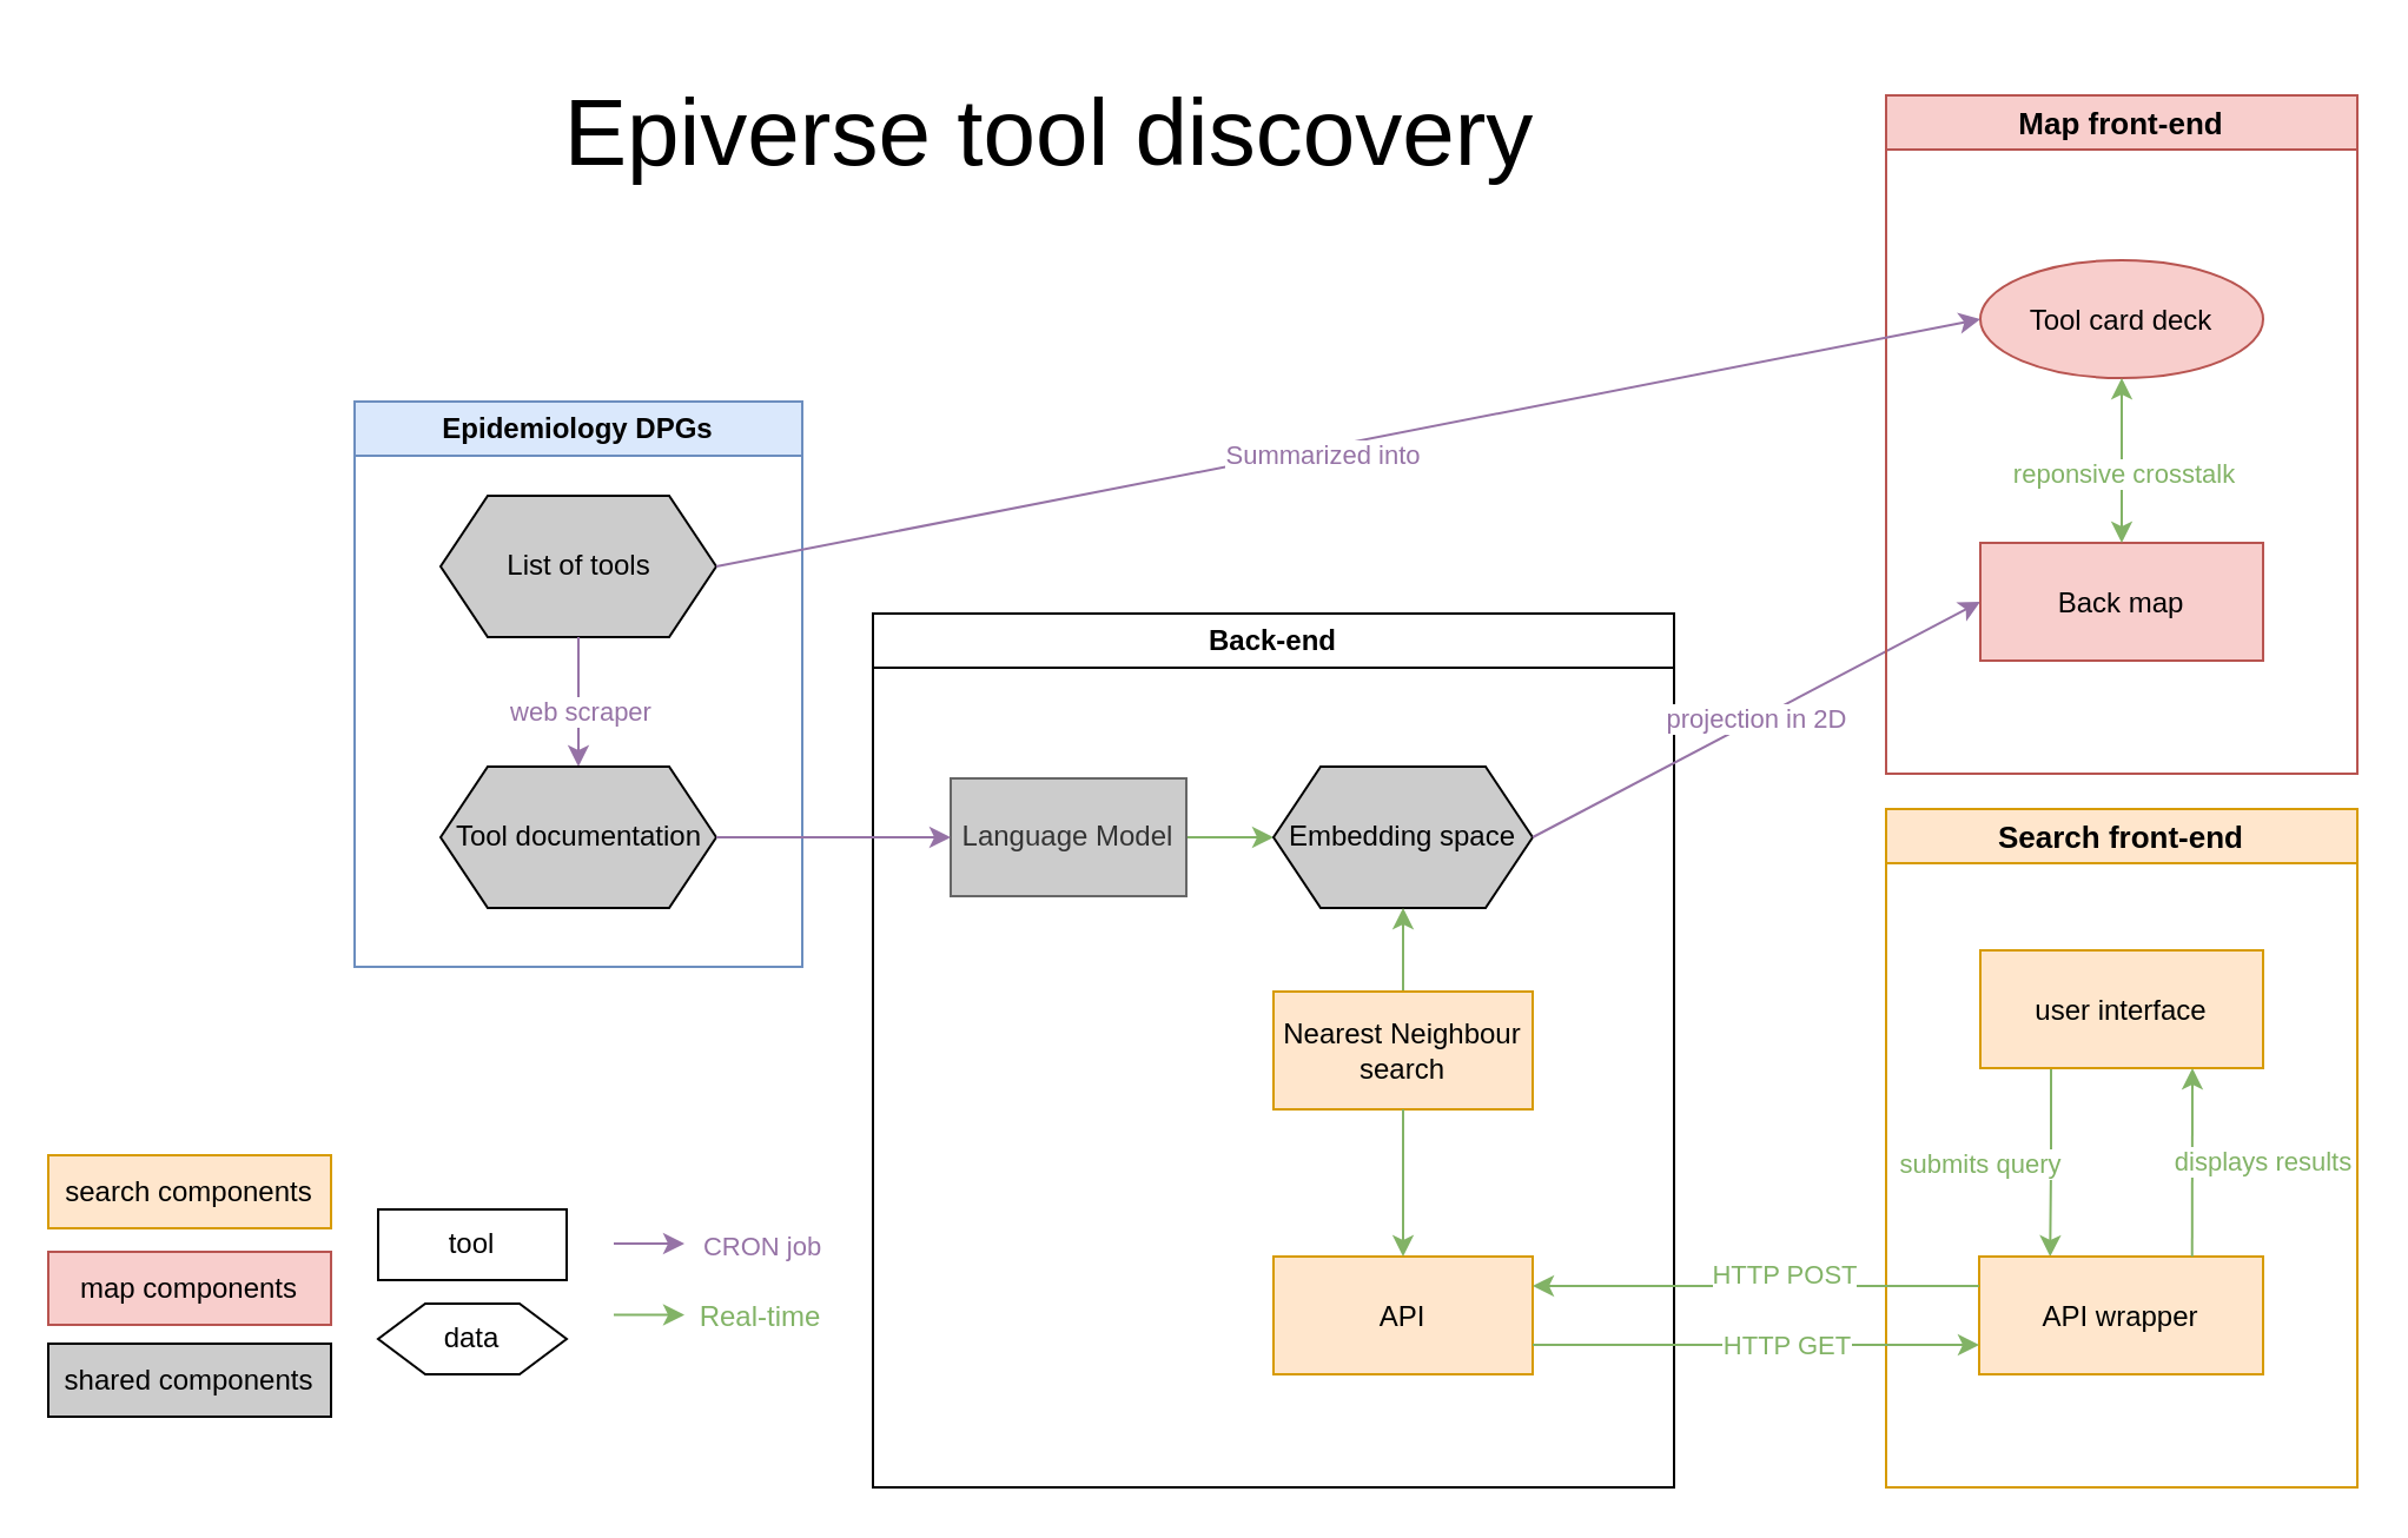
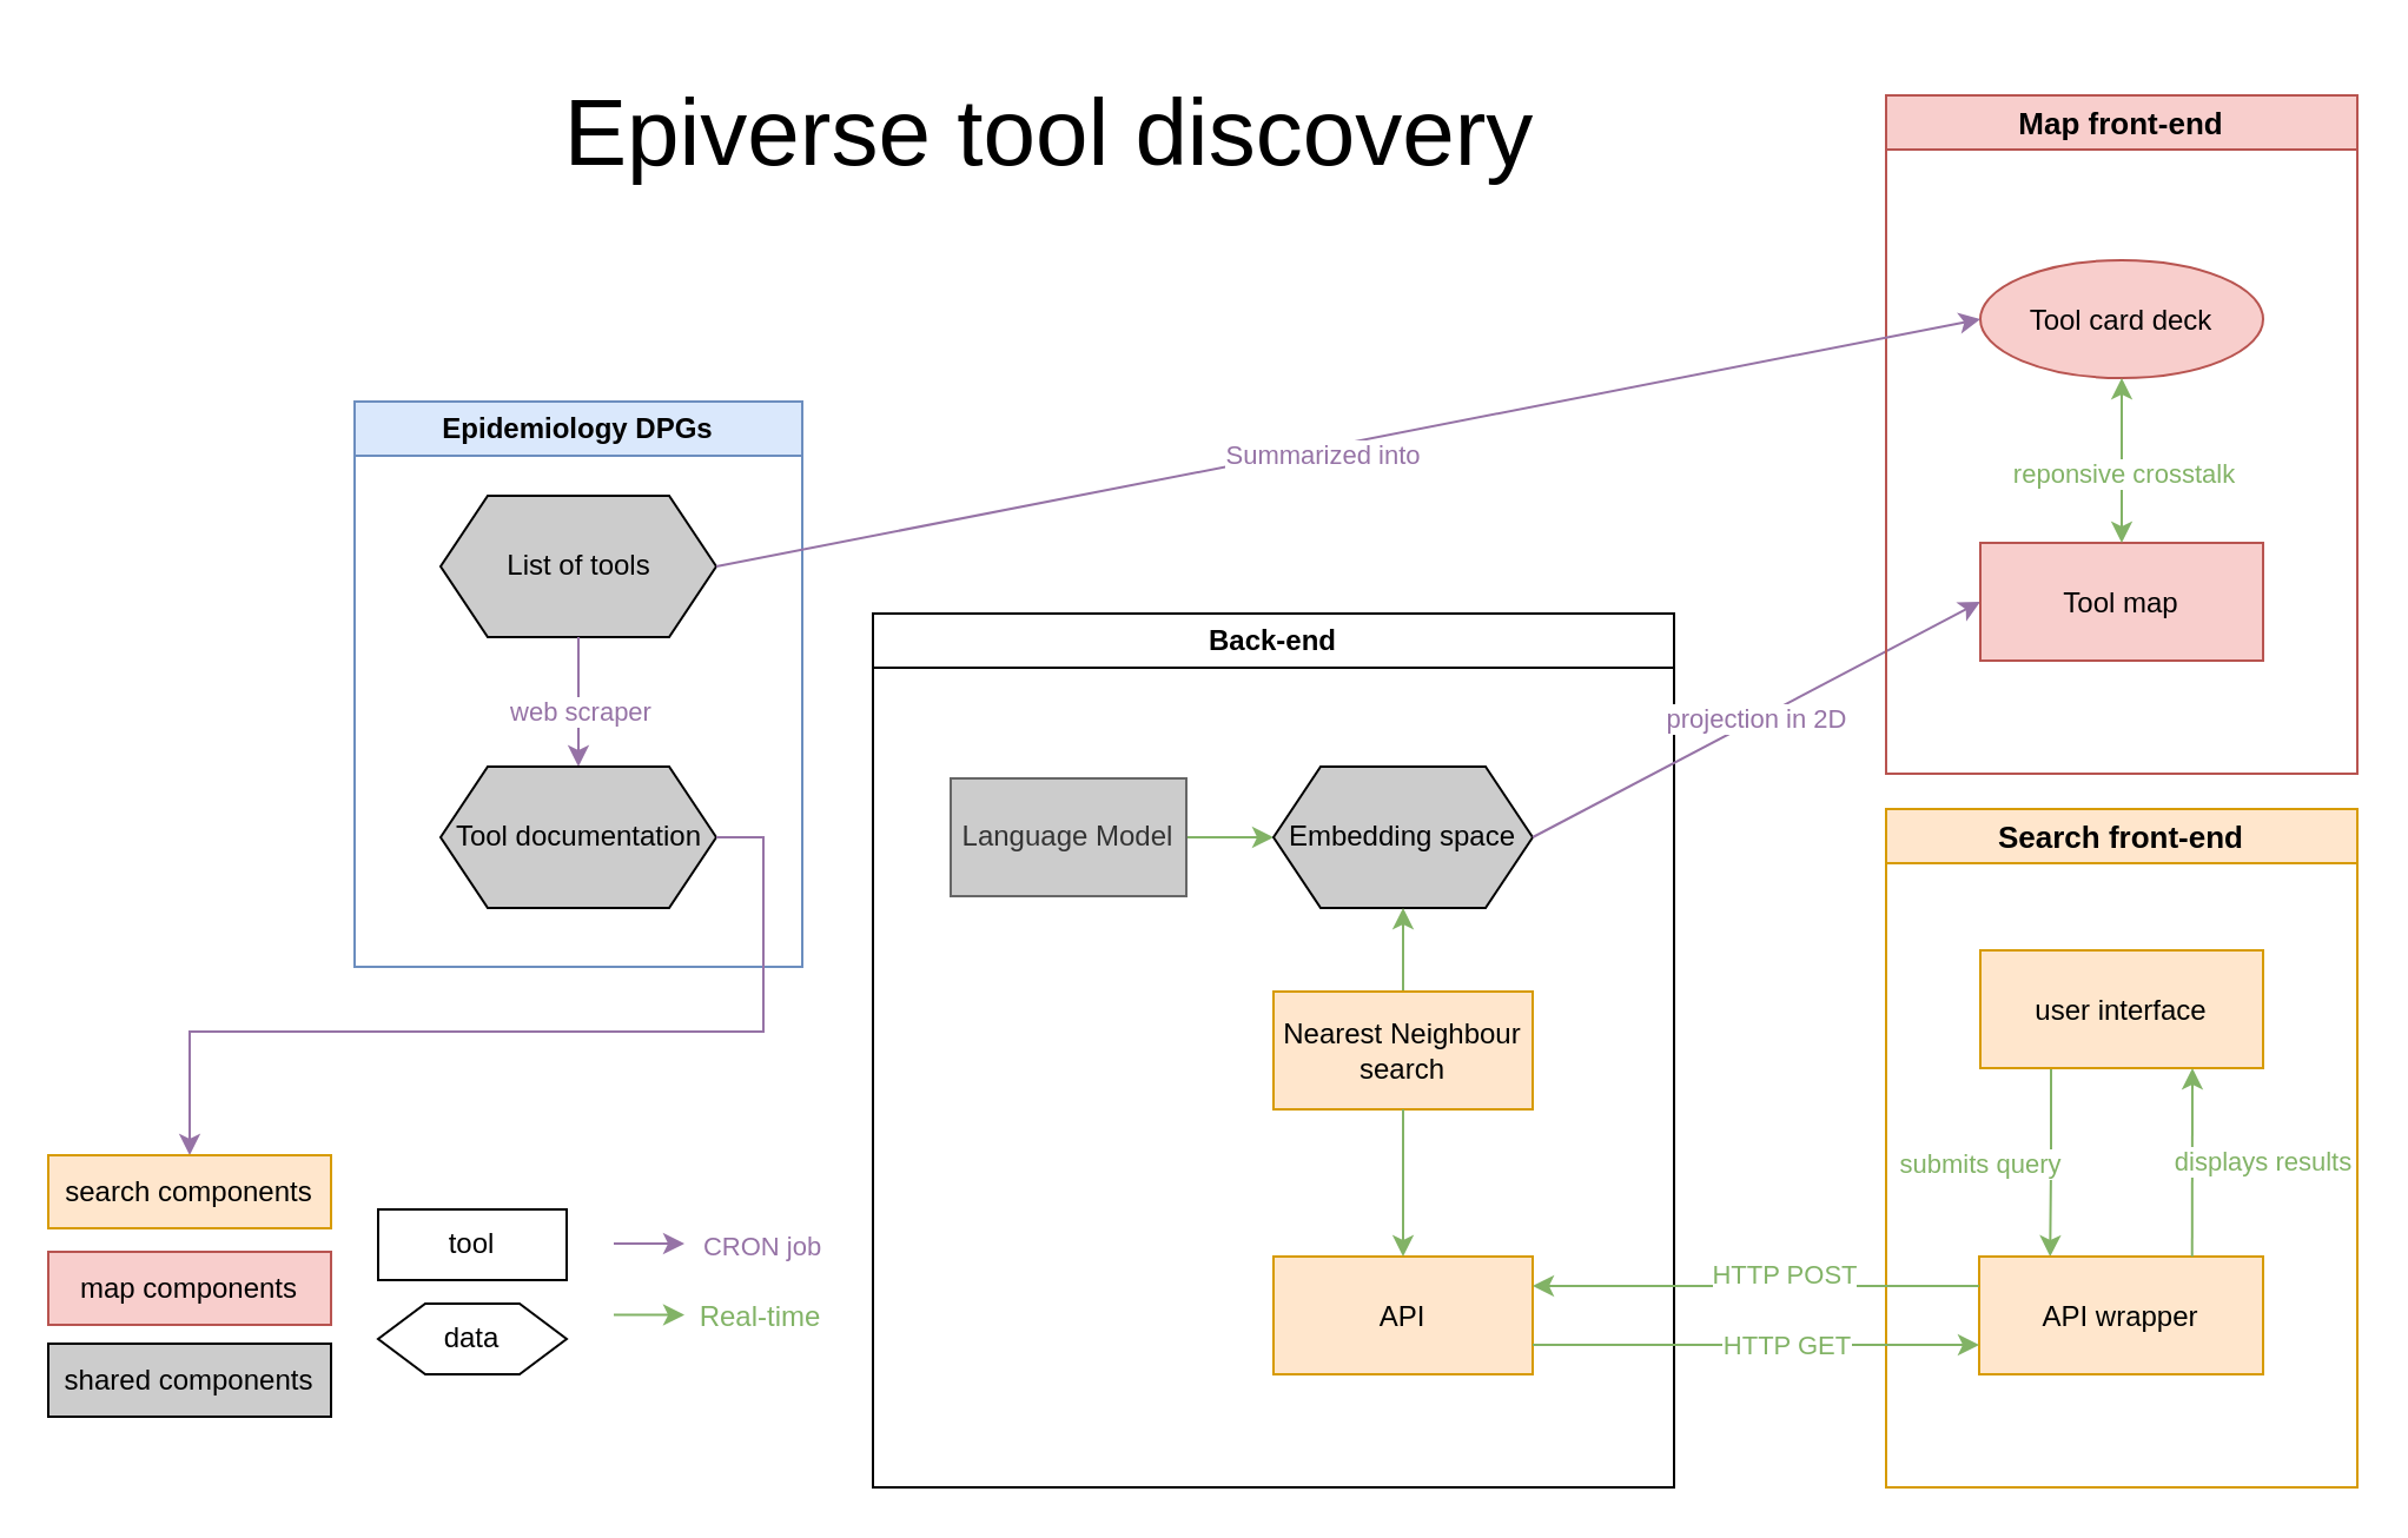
  <mxCell id="0" />
  <mxCell id="1" parent="0" />
  <mxCell id="2" value="Back-end" style="swimlane;whiteSpace=wrap" parent="1" vertex="1"><mxGeometry x="370" y="260" width="340" height="371" as="geometry" /></mxCell>
  <mxCell id="3" value="API" style="fillColor=#ffe6cc;strokeColor=#d79b00;" parent="2" vertex="1"><mxGeometry x="170" y="273" width="110" height="50" as="geometry" /></mxCell>
  <mxCell id="4" style="edgeStyle=orthogonalEdgeStyle;rounded=0;orthogonalLoop=1;jettySize=auto;html=1;entryX=0;entryY=0.5;entryDx=0;entryDy=0;fillColor=#d5e8d4;strokeColor=#82b366;" parent="2" source="5" target="6" edge="1"><mxGeometry relative="1" as="geometry"><mxPoint x="173" y="95" as="targetPoint" /></mxGeometry></mxCell>
  <mxCell id="5" value="Language Model" style="rounded=0;whiteSpace=wrap;html=1;fillColor=#CCCCCC;fontColor=#333333;strokeColor=#666666;" parent="2" vertex="1"><mxGeometry x="33" y="70" width="100" height="50" as="geometry" /></mxCell>
  <mxCell id="6" value="Embedding space" style="shape=hexagon;perimeter=hexagonPerimeter2;whiteSpace=wrap;html=1;fixedSize=1;fillColor=#CCCCCC;" vertex="1" parent="2"><mxGeometry x="170" y="65" width="110" height="60" as="geometry" /></mxCell>
  <mxCell id="7" value="Nearest Neighbour search" style="fillColor=#ffe6cc;strokeColor=#d79b00;whiteSpace=wrap;" vertex="1" parent="2"><mxGeometry x="170" y="160.5" width="110" height="50" as="geometry" /></mxCell>
  <mxCell id="8" value="" style="endArrow=classic;html=1;rounded=0;entryX=0.5;entryY=0;entryDx=0;entryDy=0;exitX=0.5;exitY=1;exitDx=0;exitDy=0;strokeColor=#82B366;" edge="1" parent="2" source="7" target="3"><mxGeometry width="50" height="50" relative="1" as="geometry"><mxPoint x="253" y="210" as="sourcePoint" /><mxPoint x="150" y="140" as="targetPoint" /></mxGeometry></mxCell>
  <mxCell id="9" value="Search front-end" style="swimlane;whiteSpace=wrap;fontSize=13;fillColor=#ffe6cc;strokeColor=#d79b00;" parent="1" vertex="1"><mxGeometry x="800" y="343" width="200" height="288" as="geometry" /></mxCell>
  <mxCell id="10" value="&lt;font color=&quot;#82b366&quot;&gt;submits query&lt;/font&gt;" style="edgeStyle=orthogonalEdgeStyle;rounded=0;orthogonalLoop=1;jettySize=auto;html=1;exitX=0.25;exitY=1;exitDx=0;exitDy=0;entryX=0.25;entryY=0;entryDx=0;entryDy=0;strokeColor=#82B366;" parent="9" source="11" target="12" edge="1"><mxGeometry x="0.012" y="-30" relative="1" as="geometry"><mxPoint x="95" y="130" as="sourcePoint" /><mxPoint x="95" y="184" as="targetPoint" /><mxPoint as="offset" /></mxGeometry></mxCell>
  <mxCell id="11" value="user interface" style="fillColor=#ffe6cc;strokeColor=#d79b00;" parent="9" vertex="1"><mxGeometry x="40" y="60" width="120" height="50" as="geometry" /></mxCell>
  <mxCell id="12" value="API wrapper" style="fillColor=#ffe6cc;strokeColor=#d79b00;" parent="9" vertex="1"><mxGeometry x="39.5" y="190" width="120.5" height="50" as="geometry" /></mxCell>
  <mxCell id="13" value="&lt;font color=&quot;#82b366&quot;&gt;displays results&lt;/font&gt;" style="endArrow=classic;html=1;rounded=0;exitX=0.75;exitY=0;exitDx=0;exitDy=0;entryX=0.75;entryY=1;entryDx=0;entryDy=0;strokeColor=#82B366;" parent="9" source="12" target="11" edge="1"><mxGeometry y="-30" width="50" height="50" relative="1" as="geometry"><mxPoint x="-140" y="210" as="sourcePoint" /><mxPoint x="-90" y="160" as="targetPoint" /><mxPoint as="offset" /></mxGeometry></mxCell>
  <mxCell id="14" value="" style="endArrow=classic;html=1;rounded=0;entryX=1;entryY=0.25;entryDx=0;entryDy=0;fillColor=#d5e8d4;strokeColor=#82B366;exitX=0;exitY=0.25;exitDx=0;exitDy=0;" parent="1" source="12" target="3" edge="1"><mxGeometry width="50" height="50" relative="1" as="geometry"><mxPoint x="870" y="540" as="sourcePoint" /><mxPoint x="640.33" y="550.02" as="targetPoint" /><Array as="points" /></mxGeometry></mxCell>
  <mxCell id="15" value="HTTP POST" style="edgeLabel;html=1;align=center;verticalAlign=middle;resizable=0;points=[];fontColor=#82B366;" parent="14" vertex="1" connectable="0"><mxGeometry x="-0.726" y="-1" relative="1" as="geometry"><mxPoint x="-57" y="-4" as="offset" /></mxGeometry></mxCell>
  <mxCell id="16" value="" style="endArrow=classic;html=1;rounded=0;entryX=0;entryY=0.75;entryDx=0;entryDy=0;exitX=1;exitY=0.75;exitDx=0;exitDy=0;fillColor=#d5e8d4;strokeColor=#82b366;" parent="1" source="3" target="12" edge="1"><mxGeometry width="50" height="50" relative="1" as="geometry"><mxPoint x="640" y="570" as="sourcePoint" /><mxPoint x="1020" y="570" as="targetPoint" /><Array as="points" /></mxGeometry></mxCell>
  <mxCell id="17" value="HTTP GET" style="edgeLabel;html=1;align=center;verticalAlign=middle;resizable=0;points=[];fontColor=#82B366;" parent="16" vertex="1" connectable="0"><mxGeometry x="0.841" relative="1" as="geometry"><mxPoint x="-67" as="offset" /></mxGeometry></mxCell>
  <mxCell id="18" value="Epidemiology DPGs" style="swimlane;whiteSpace=wrap;html=1;fillColor=#dae8fc;strokeColor=#6c8ebf;" parent="1" vertex="1"><mxGeometry x="150" y="170" width="190" height="240" as="geometry" /></mxCell>
  <mxCell id="19" value="List of tools" style="shape=hexagon;perimeter=hexagonPerimeter2;whiteSpace=wrap;html=1;fixedSize=1;fillColor=#CCCCCC;" vertex="1" parent="18"><mxGeometry x="36.5" y="40" width="117" height="60" as="geometry" /></mxCell>
  <mxCell id="20" value="" style="endArrow=classic;html=1;rounded=0;exitX=0.5;exitY=1;exitDx=0;exitDy=0;fillColor=#e1d5e7;strokeColor=#9673A6;entryX=0.5;entryY=0;entryDx=0;entryDy=0;" parent="18" source="19" target="22" edge="1"><mxGeometry width="50" height="50" relative="1" as="geometry"><mxPoint x="160" y="-150" as="sourcePoint" /><mxPoint x="160" y="190.5" as="targetPoint" /></mxGeometry></mxCell>
  <mxCell id="21" value="web scraper" style="edgeLabel;html=1;align=center;verticalAlign=middle;resizable=0;points=[];fontColor=#9673A6;" vertex="1" connectable="0" parent="20"><mxGeometry x="-0.333" y="-1" relative="1" as="geometry"><mxPoint x="1" y="13" as="offset" /></mxGeometry></mxCell>
  <mxCell id="22" value="Tool documentation" style="shape=hexagon;perimeter=hexagonPerimeter2;whiteSpace=wrap;html=1;fixedSize=1;fillColor=#CCCCCC;" vertex="1" parent="18"><mxGeometry x="36.5" y="155" width="117" height="60" as="geometry" /></mxCell>
  <mxCell id="23" value="" style="endArrow=classic;html=1;rounded=0;strokeColor=#82B366;" parent="1" edge="1"><mxGeometry width="50" height="50" relative="1" as="geometry"><mxPoint x="260" y="557.8" as="sourcePoint" /><mxPoint x="290" y="557.8" as="targetPoint" /></mxGeometry></mxCell>
  <mxCell id="24" value="Real-time" style="text;html=1;align=center;verticalAlign=middle;resizable=0;points=[];autosize=1;strokeColor=none;fillColor=none;fontColor=#82B366;" parent="1" vertex="1"><mxGeometry x="287" y="544" width="70" height="30" as="geometry" /></mxCell>
  <mxCell id="25" value="" style="endArrow=classic;html=1;rounded=0;fillColor=#e1d5e7;strokeColor=#9673A6;" parent="1" edge="1"><mxGeometry width="50" height="50" relative="1" as="geometry"><mxPoint x="260" y="527.5" as="sourcePoint" /><mxPoint x="290" y="527.5" as="targetPoint" /></mxGeometry></mxCell>
  <mxCell id="26" value="CRON job" style="edgeLabel;html=1;align=center;verticalAlign=middle;resizable=0;points=[];fontColor=#9673A6;" vertex="1" connectable="0" parent="25"><mxGeometry x="-0.067" y="-1" relative="1" as="geometry"><mxPoint x="48" as="offset" /></mxGeometry></mxCell>
  <mxCell id="27" value="projection in 2D" style="endArrow=classic;html=1;rounded=0;exitX=1;exitY=0.5;exitDx=0;exitDy=0;fillColor=#e1d5e7;strokeColor=#9673a6;fontColor=#9673A6;entryX=0;entryY=0.5;entryDx=0;entryDy=0;" edge="1" parent="1" source="6" target="29"><mxGeometry width="50" height="50" relative="1" as="geometry"><mxPoint x="653" y="265" as="sourcePoint" /><mxPoint x="800" y="290" as="targetPoint" /></mxGeometry></mxCell>
  <mxCell id="28" value="Map front-end" style="swimlane;whiteSpace=wrap;fontSize=13;fillColor=#f8cecc;strokeColor=#b85450;" vertex="1" parent="1"><mxGeometry x="800" y="40" width="200" height="288" as="geometry" /></mxCell>
- <mxCell id="29" value="Back map" style="fillColor=#f8cecc;strokeColor=#b85450;" vertex="1" parent="28"><mxGeometry x="40" y="190" width="120" height="50" as="geometry" /></mxCell>
+ <mxCell id="29" value="Tool map" style="fillColor=#f8cecc;strokeColor=#b85450;" vertex="1" parent="28"><mxGeometry x="40" y="190" width="120" height="50" as="geometry" /></mxCell>
  <mxCell id="30" value="Tool card deck" style="ellipse;fillColor=#f8cecc;strokeColor=#b85450;" vertex="1" parent="28"><mxGeometry x="40" y="70" width="120" height="50" as="geometry" /></mxCell>
  <mxCell id="31" value="" style="endArrow=classic;startArrow=classic;html=1;rounded=0;entryX=0.5;entryY=1;entryDx=0;entryDy=0;exitX=0.5;exitY=0;exitDx=0;exitDy=0;fillColor=#d5e8d4;strokeColor=#82b366;" edge="1" parent="28" source="29" target="30"><mxGeometry width="50" height="50" relative="1" as="geometry"><mxPoint x="-450" y="380" as="sourcePoint" /><mxPoint x="-400" y="330" as="targetPoint" /></mxGeometry></mxCell>
  <mxCell id="32" value="reponsive crosstalk" style="edgeLabel;html=1;align=center;verticalAlign=middle;resizable=0;points=[];fontColor=#82B366;" vertex="1" connectable="0" parent="31"><mxGeometry x="-0.229" y="1" relative="1" as="geometry"><mxPoint x="1" y="-3" as="offset" /></mxGeometry></mxCell>
  <mxCell id="33" value="" style="endArrow=classic;html=1;rounded=0;exitX=1;exitY=0.5;exitDx=0;exitDy=0;entryX=0;entryY=0.5;entryDx=0;entryDy=0;strokeColor=#9673A6;" edge="1" parent="1" source="19" target="30"><mxGeometry width="50" height="50" relative="1" as="geometry"><mxPoint x="400" y="350" as="sourcePoint" /><mxPoint x="450" y="300" as="targetPoint" /></mxGeometry></mxCell>
  <mxCell id="34" value="Summarized into" style="edgeLabel;html=1;align=center;verticalAlign=middle;resizable=0;points=[];fontColor=#9673A6;" vertex="1" connectable="0" parent="33"><mxGeometry x="-0.046" y="-3" relative="1" as="geometry"><mxPoint as="offset" /></mxGeometry></mxCell>
- <mxCell id="35" style="edgeStyle=orthogonalEdgeStyle;rounded=0;orthogonalLoop=1;jettySize=auto;html=1;exitX=1;exitY=0.5;exitDx=0;exitDy=0;entryX=0;entryY=0.5;entryDx=0;entryDy=0;fillColor=#e1d5e7;strokeColor=#9673a6;" edge="1" parent="1" source="22" target="5"><mxGeometry relative="1" as="geometry" /></mxCell>
+ <mxCell id="35" style="edgeStyle=orthogonalEdgeStyle;rounded=0;orthogonalLoop=1;jettySize=auto;html=1;exitX=1;exitY=0.5;exitDx=0;exitDy=0;fillColor=#e1d5e7;strokeColor=#9673a6;" edge="1" parent="1" source="22" target="39"><mxGeometry relative="1" as="geometry" /></mxCell>
  <mxCell id="36" value="" style="endArrow=classic;html=1;rounded=0;entryX=0.5;entryY=1;entryDx=0;entryDy=0;strokeColor=#82B366;" edge="1" parent="1" target="6"><mxGeometry width="50" height="50" relative="1" as="geometry"><mxPoint x="595" y="420" as="sourcePoint" /><mxPoint x="450" y="300" as="targetPoint" /></mxGeometry></mxCell>
  <mxCell id="37" value="data" style="shape=hexagon;perimeter=hexagonPerimeter2;whiteSpace=wrap;html=1;fixedSize=1;" vertex="1" parent="1"><mxGeometry x="160" y="553" width="80" height="30" as="geometry" /></mxCell>
  <mxCell id="38" value="tool" style="rounded=0;whiteSpace=wrap;html=1;" vertex="1" parent="1"><mxGeometry x="160" y="513" width="80" height="30" as="geometry" /></mxCell>
  <mxCell id="39" value="search components" style="rounded=0;whiteSpace=wrap;html=1;fillColor=#ffe6cc;strokeColor=#d79b00;" vertex="1" parent="1"><mxGeometry x="20" y="490" width="120" height="31" as="geometry" /></mxCell>
  <mxCell id="40" value="shared components" style="rounded=0;whiteSpace=wrap;html=1;fillColor=#CCCCCC;" vertex="1" parent="1"><mxGeometry x="20" y="570" width="120" height="31" as="geometry" /></mxCell>
  <mxCell id="41" value="map components" style="rounded=0;whiteSpace=wrap;html=1;fillColor=#f8cecc;strokeColor=#b85450;" vertex="1" parent="1"><mxGeometry x="20" y="531" width="120" height="31" as="geometry" /></mxCell>
  <mxCell id="42" value="&lt;font style=&quot;font-size: 40px;&quot;&gt;Epiverse tool discovery&lt;/font&gt;" style="text;html=1;align=center;verticalAlign=middle;whiteSpace=wrap;rounded=0;" vertex="1" parent="1"><mxGeometry x="230" y="20" width="430" height="70" as="geometry" /></mxCell>
